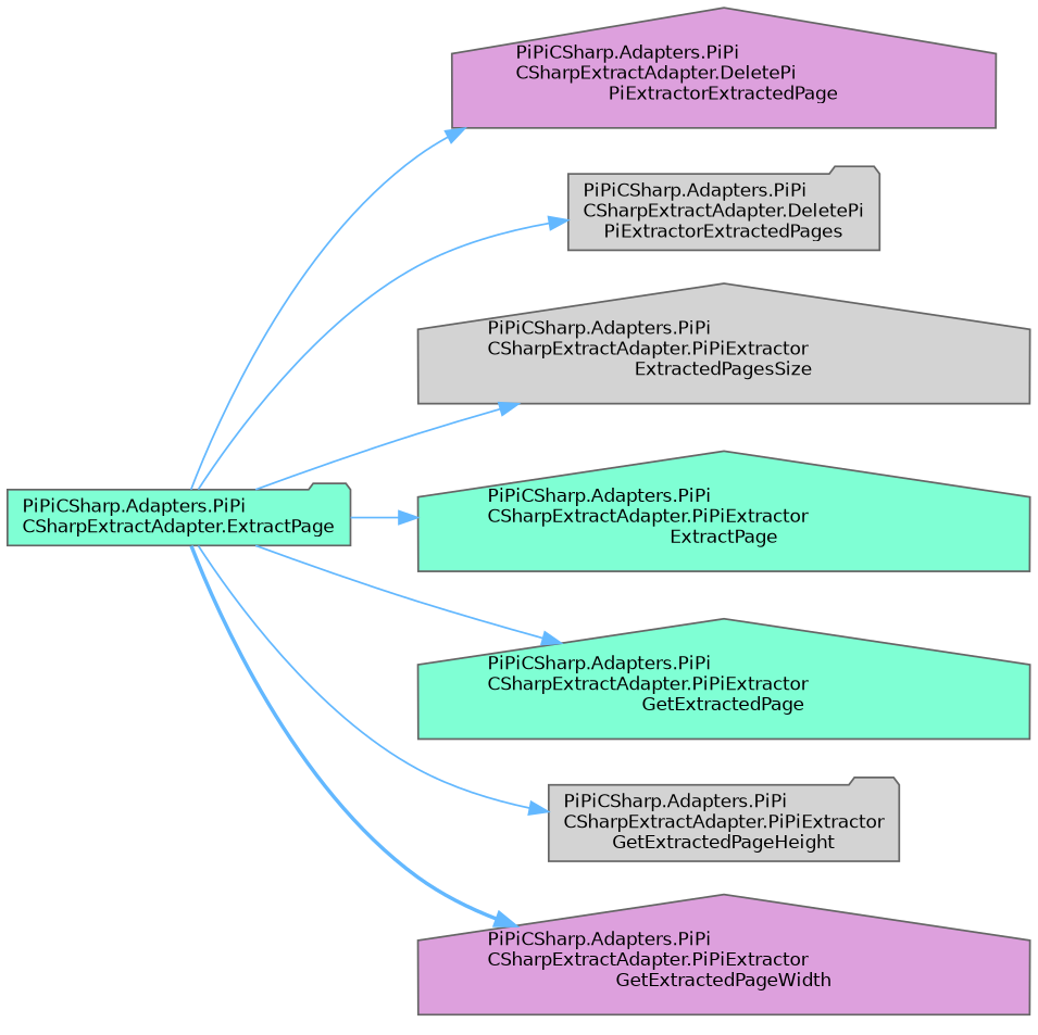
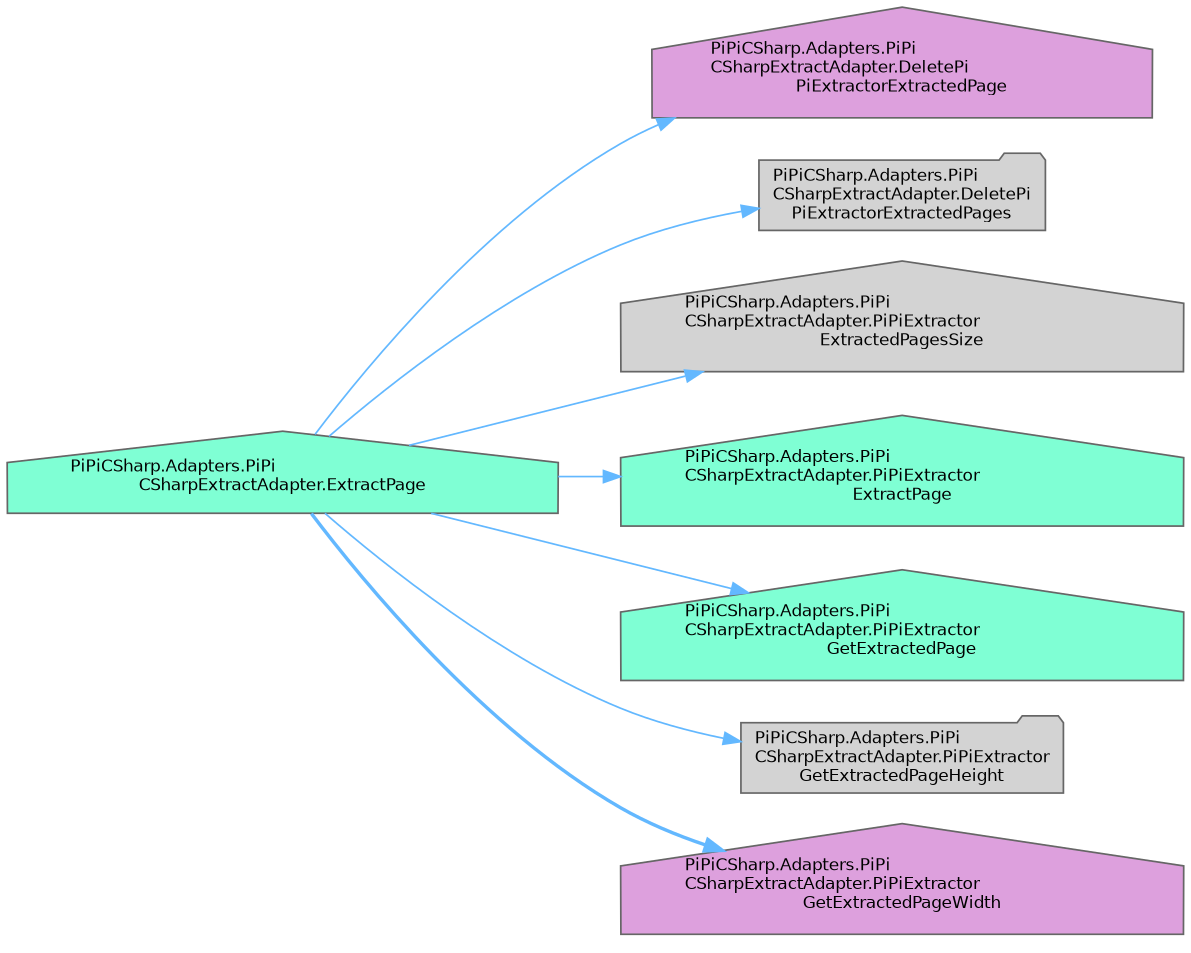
  digraph {
    rankdir=LR
    node [color=grey40 fillcolor=aquamarine fontname=Helvetica fontsize=10 shape=house style=filled]
    edge [color=steelblue1 fontname=Helvetica fontsize=10 labelfontname=Helvetica labelfontsize=10 style=solid]
-   n1 [color=gray40 fontcolor=black height=0.2 label="PiPiCSharp.Adapters.PiPi\lCSharpExtractAdapter.ExtractPage" shape=folder width=0.4]
+   n1 [color=gray40 fontcolor=black height=0.2 label="PiPiCSharp.Adapters.PiPi\lCSharpExtractAdapter.ExtractPage" width=0.4]
    n2 [fillcolor=plum height=0.2 label="PiPiCSharp.Adapters.PiPi\lCSharpExtractAdapter.DeletePi\lPiExtractorExtractedPage" width=0.4]
    n3 [fillcolor=lightgrey height=0.2 label="PiPiCSharp.Adapters.PiPi\lCSharpExtractAdapter.DeletePi\lPiExtractorExtractedPages" shape=folder width=0.4]
    n4 [fillcolor=lightgrey height=0.2 label="PiPiCSharp.Adapters.PiPi\lCSharpExtractAdapter.PiPiExtractor\lExtractedPagesSize" width=0.4]
    n5 [height=0.2 label="PiPiCSharp.Adapters.PiPi\lCSharpExtractAdapter.PiPiExtractor\lExtractPage" width=0.4]
    n6 [height=0.2 label="PiPiCSharp.Adapters.PiPi\lCSharpExtractAdapter.PiPiExtractor\lGetExtractedPage" width=0.4]
    n7 [fillcolor=lightgrey height=0.2 label="PiPiCSharp.Adapters.PiPi\lCSharpExtractAdapter.PiPiExtractor\lGetExtractedPageHeight" shape=folder width=0.4]
    n8 [fillcolor=plum height=0.2 label="PiPiCSharp.Adapters.PiPi\lCSharpExtractAdapter.PiPiExtractor\lGetExtractedPageWidth" width=0.4]
    n1 -> n2
    n1 -> n3
    n1 -> n4
    n1 -> n5
    n1 -> n6
    n1 -> n7
    n1 -> n8 [style=bold]
  }
